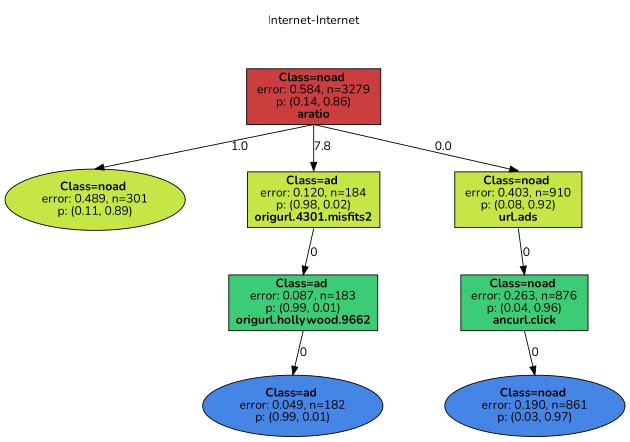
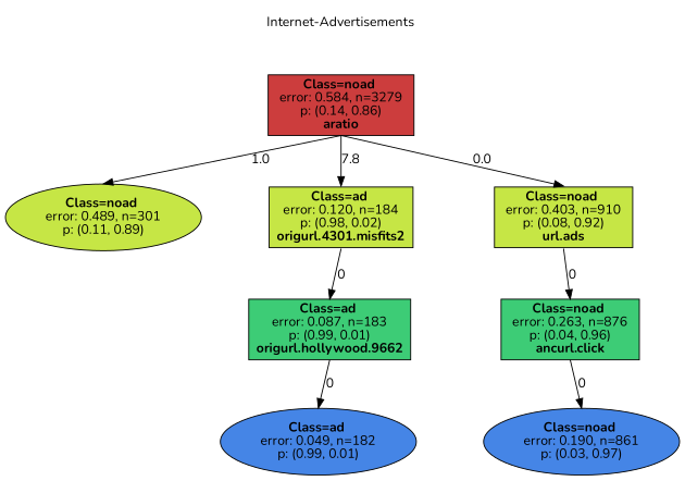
  digraph {
    nodesep=1
    ranksep=0.5
    splines=false
    fontname=Nunito
    node [color=black fillcolor="0.200 0.7 0.900" fontname=Nunito shape=rect style=filled]
    edge [fontname=Nunito headport=n tailport=s]
-   n1 [fillcolor=white label="Internet-Internet" shape=plaintext]
+   n1 [fillcolor=white label="Internet-Advertisements" shape=plaintext]
    n2 [fillcolor="0.000 0.7 0.800" label=<<b> Class=noad </b> <br/> error: 0.584, n=3279 <br/> p: (0.14, 0.86) <br/><b>aratio</b>>]
    n3 [label=<<b> Class=noad </b> <br/> error: 0.489, n=301 <br/> p: (0.11, 0.89) > shape=oval]
    n4 [label=<<b> Class=ad </b> <br/> error: 0.120, n=184 <br/> p: (0.98, 0.02) <br/><b>origurl.4301.misfits2</b>>]
    n5 [label=<<b> Class=noad </b> <br/> error: 0.403, n=910 <br/> p: (0.08, 0.92) <br/><b>url.ads</b>>]
    n6 [fillcolor="0.400 0.7 0.800" label=<<b> Class=ad </b> <br/> error: 0.087, n=183 <br/> p: (0.99, 0.01) <br/><b>origurl.hollywood.9662</b>>]
    n7 [fillcolor="0.600 0.7 0.900" label=<<b> Class=ad </b> <br/> error: 0.049, n=182 <br/> p: (0.99, 0.01) > shape=oval]
    n8 [fillcolor="0.400 0.7 0.800" label=<<b> Class=noad </b> <br/> error: 0.263, n=876 <br/> p: (0.04, 0.96) <br/><b>ancurl.click</b>>]
    n9 [fillcolor="0.600 0.7 0.900" label=<<b> Class=noad </b> <br/> error: 0.190, n=861 <br/> p: (0.03, 0.97) > shape=oval]
    n1 -> n2 [style=invis]
    n2 -> n3 [label=1.0]
    n2 -> n4 [label=7.8]
    n2 -> n5 [label=0.0]
    n4 -> n6 [label=0]
    n5 -> n8 [label=0]
    n6 -> n7 [label=0]
    n8 -> n9 [label=0]
  }
